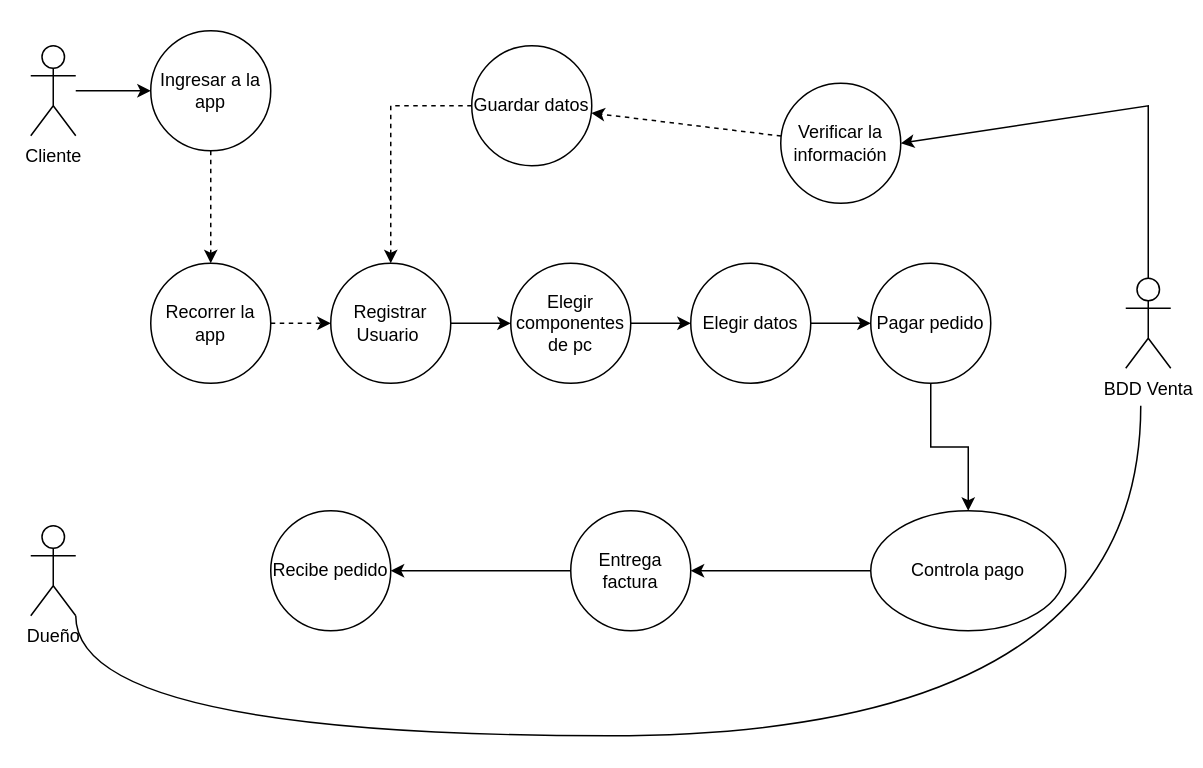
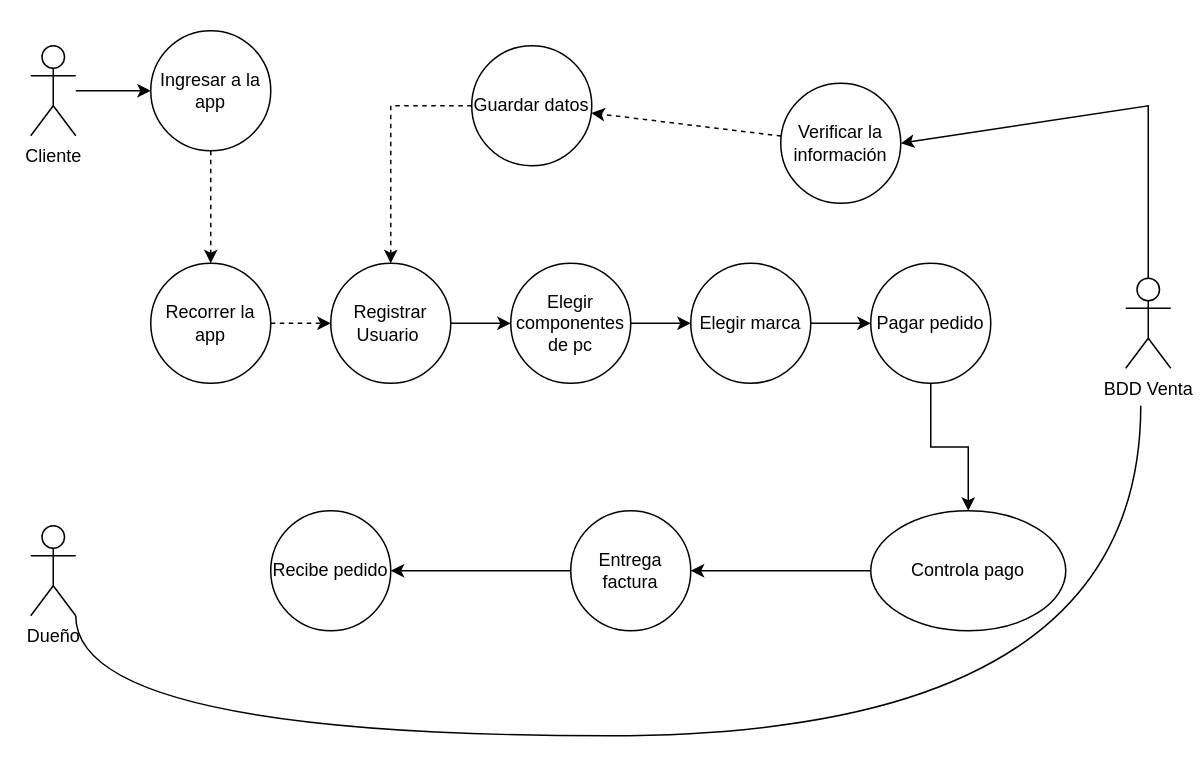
  <mxCell id="0" />
  <mxCell id="1" parent="0" />
  <mxCell id="2" style="edgeStyle=orthogonalEdgeStyle;rounded=0;orthogonalLoop=1;jettySize=auto;html=1;entryX=0;entryY=0.5;entryDx=0;entryDy=0;" edge="1" parent="1" source="3" target="8"><mxGeometry relative="1" as="geometry" /></mxCell>
  <mxCell id="3" value="Cliente" style="shape=umlActor;verticalLabelPosition=bottom;verticalAlign=top;html=1;outlineConnect=0;" vertex="1" parent="1"><mxGeometry x="20" y="30" width="30" height="60" as="geometry" /></mxCell>
  <mxCell id="4" value="Dueño" style="shape=umlActor;verticalLabelPosition=bottom;verticalAlign=top;html=1;outlineConnect=0;" vertex="1" parent="1"><mxGeometry x="20" y="350" width="30" height="60" as="geometry" /></mxCell>
  <mxCell id="5" style="rounded=0;orthogonalLoop=1;jettySize=auto;html=1;entryX=1;entryY=0.5;entryDx=0;entryDy=0;" edge="1" parent="1" source="6" target="22"><mxGeometry relative="1" as="geometry"><Array as="points"><mxPoint x="765" y="70" /></Array></mxGeometry></mxCell>
  <mxCell id="6" value="BDD Venta" style="shape=umlActor;verticalLabelPosition=bottom;verticalAlign=top;html=1;outlineConnect=0;" vertex="1" parent="1"><mxGeometry x="750" y="185" width="30" height="60" as="geometry" /></mxCell>
  <mxCell id="7" style="edgeStyle=orthogonalEdgeStyle;rounded=0;orthogonalLoop=1;jettySize=auto;html=1;entryX=0.5;entryY=0;entryDx=0;entryDy=0;dashed=1;" edge="1" parent="1" source="8" target="10"><mxGeometry relative="1" as="geometry" /></mxCell>
  <mxCell id="8" value="Ingresar a la app" style="ellipse;whiteSpace=wrap;html=1;aspect=fixed;" vertex="1" parent="1"><mxGeometry x="100" y="20" width="80" height="80" as="geometry" /></mxCell>
  <mxCell id="9" style="edgeStyle=orthogonalEdgeStyle;rounded=0;orthogonalLoop=1;jettySize=auto;html=1;dashed=1;" edge="1" parent="1" source="10" target="12"><mxGeometry relative="1" as="geometry" /></mxCell>
  <mxCell id="10" value="Recorrer la app" style="ellipse;whiteSpace=wrap;html=1;aspect=fixed;" vertex="1" parent="1"><mxGeometry x="100" y="175" width="80" height="80" as="geometry" /></mxCell>
  <mxCell id="11" style="edgeStyle=orthogonalEdgeStyle;rounded=0;orthogonalLoop=1;jettySize=auto;html=1;" edge="1" parent="1" source="12" target="14"><mxGeometry relative="1" as="geometry" /></mxCell>
  <mxCell id="12" value="Registrar&lt;br&gt;Usuario&amp;nbsp;" style="ellipse;whiteSpace=wrap;html=1;aspect=fixed;" vertex="1" parent="1"><mxGeometry x="220" y="175" width="80" height="80" as="geometry" /></mxCell>
  <mxCell id="13" style="edgeStyle=orthogonalEdgeStyle;rounded=0;orthogonalLoop=1;jettySize=auto;html=1;" edge="1" parent="1" source="14" target="16"><mxGeometry relative="1" as="geometry" /></mxCell>
  <mxCell id="14" value="Elegir componentes de pc" style="ellipse;whiteSpace=wrap;html=1;aspect=fixed;" vertex="1" parent="1"><mxGeometry x="340" y="175" width="80" height="80" as="geometry" /></mxCell>
  <mxCell id="15" style="edgeStyle=orthogonalEdgeStyle;rounded=0;orthogonalLoop=1;jettySize=auto;html=1;" edge="1" parent="1" source="16" target="18"><mxGeometry relative="1" as="geometry" /></mxCell>
- <mxCell id="16" value="Elegir datos" style="ellipse;whiteSpace=wrap;html=1;aspect=fixed;" vertex="1" parent="1"><mxGeometry x="460" y="175" width="80" height="80" as="geometry" /></mxCell>
+ <mxCell id="16" value="Elegir marca" style="ellipse;whiteSpace=wrap;html=1;aspect=fixed;" vertex="1" parent="1"><mxGeometry x="460" y="175" width="80" height="80" as="geometry" /></mxCell>
  <mxCell id="17" style="edgeStyle=orthogonalEdgeStyle;rounded=0;orthogonalLoop=1;jettySize=auto;html=1;" edge="1" parent="1" source="18" target="20"><mxGeometry relative="1" as="geometry" /></mxCell>
  <mxCell id="18" value="Pagar pedido" style="ellipse;whiteSpace=wrap;html=1;aspect=fixed;" vertex="1" parent="1"><mxGeometry x="580" y="175" width="80" height="80" as="geometry" /></mxCell>
  <mxCell id="19" style="edgeStyle=none;rounded=0;orthogonalLoop=1;jettySize=auto;html=1;" edge="1" parent="1" source="20" target="26"><mxGeometry relative="1" as="geometry" /></mxCell>
  <mxCell id="20" value="Controla pago" style="ellipse;whiteSpace=wrap;html=1;aspect=fixed;" vertex="1" parent="1"><mxGeometry x="580" y="340" width="130" height="80" as="geometry" /></mxCell>
  <mxCell id="21" style="edgeStyle=none;rounded=0;orthogonalLoop=1;jettySize=auto;html=1;dashed=1;" edge="1" parent="1" source="22" target="24"><mxGeometry relative="1" as="geometry" /></mxCell>
  <mxCell id="22" value="Verificar la información" style="ellipse;whiteSpace=wrap;html=1;aspect=fixed;" vertex="1" parent="1"><mxGeometry x="520" y="55" width="80" height="80" as="geometry" /></mxCell>
  <mxCell id="23" style="edgeStyle=none;rounded=0;orthogonalLoop=1;jettySize=auto;html=1;entryX=0.5;entryY=0;entryDx=0;entryDy=0;dashed=1;" edge="1" parent="1" source="24" target="12"><mxGeometry relative="1" as="geometry"><Array as="points"><mxPoint x="260" y="70" /></Array></mxGeometry></mxCell>
  <mxCell id="24" value="Guardar datos" style="ellipse;whiteSpace=wrap;html=1;aspect=fixed;" vertex="1" parent="1"><mxGeometry x="314" y="30" width="80" height="80" as="geometry" /></mxCell>
  <mxCell id="25" style="edgeStyle=none;rounded=0;orthogonalLoop=1;jettySize=auto;html=1;" edge="1" parent="1" source="26" target="27"><mxGeometry relative="1" as="geometry" /></mxCell>
  <mxCell id="26" value="Entrega factura" style="ellipse;whiteSpace=wrap;html=1;aspect=fixed;" vertex="1" parent="1"><mxGeometry x="380" y="340" width="80" height="80" as="geometry" /></mxCell>
  <mxCell id="27" value="Recibe pedido" style="ellipse;whiteSpace=wrap;html=1;aspect=fixed;" vertex="1" parent="1"><mxGeometry x="180" y="340" width="80" height="80" as="geometry" /></mxCell>
  <mxCell id="28" value="" style="endArrow=none;html=1;rounded=0;entryX=1;entryY=1;entryDx=0;entryDy=0;entryPerimeter=0;edgeStyle=orthogonalEdgeStyle;curved=1;" edge="1" parent="1" target="4"><mxGeometry width="50" height="50" relative="1" as="geometry"><mxPoint x="760" y="270" as="sourcePoint" /><mxPoint x="130" y="450" as="targetPoint" /><Array as="points"><mxPoint x="760" y="490" /><mxPoint x="50" y="490" /></Array></mxGeometry></mxCell>
